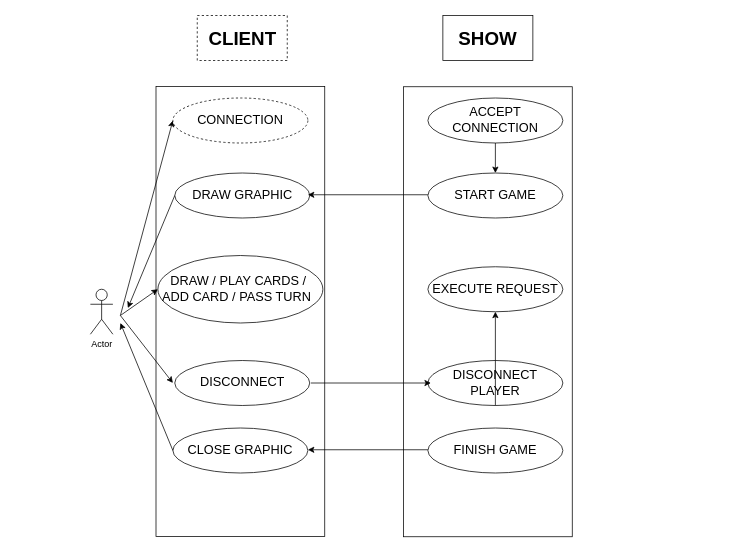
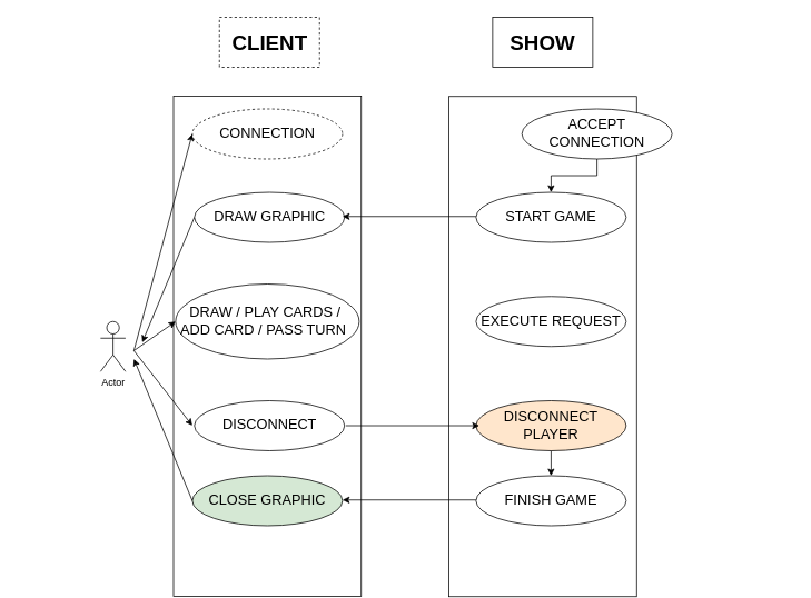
  <mxCell id="0" />
  <mxCell id="1" parent="0" />
  <mxCell id="2" value="Actor" style="shape=umlActor;verticalLabelPosition=bottom;verticalAlign=top;html=1;outlineConnect=0;" vertex="1" parent="1"><mxGeometry x="120" y="385" width="30" height="60" as="geometry" /></mxCell>
  <mxCell id="3" value="" style="rounded=0;whiteSpace=wrap;html=1;rotation=-90;" vertex="1" parent="1"><mxGeometry x="20" y="302" width="600" height="225" as="geometry" /></mxCell>
  <mxCell id="4" value="&lt;b&gt;&lt;font style=&quot;font-size: 25px;&quot;&gt;CLIENT&lt;/font&gt;&lt;/b&gt;" style="rounded=0;whiteSpace=wrap;html=1;dashed=1;" vertex="1" parent="1"><mxGeometry x="262.5" y="20" width="120" height="60" as="geometry" /></mxCell>
  <mxCell id="5" value="" style="endArrow=classic;html=1;rounded=0;entryX=0;entryY=0.5;entryDx=0;entryDy=0;" edge="1" parent="1" target="8"><mxGeometry width="50" height="50" relative="1" as="geometry"><mxPoint x="160" y="420" as="sourcePoint" /><mxPoint x="690" y="420" as="targetPoint" /></mxGeometry></mxCell>
  <mxCell id="6" value="" style="rounded=0;whiteSpace=wrap;html=1;rotation=-90;" vertex="1" parent="1"><mxGeometry x="350" y="302.5" width="600" height="225" as="geometry" /></mxCell>
  <mxCell id="7" value="&lt;span style=&quot;font-size: 25px;&quot;&gt;&lt;b&gt;SHOW&lt;/b&gt;&lt;/span&gt;" style="rounded=0;whiteSpace=wrap;html=1;" vertex="1" parent="1"><mxGeometry x="590" y="20" width="120" height="60" as="geometry" /></mxCell>
  <mxCell id="8" value="&lt;font style=&quot;font-size: 17px;&quot;&gt;CONNECTION&lt;/font&gt;" style="ellipse;whiteSpace=wrap;html=1;dashed=1;" vertex="1" parent="1"><mxGeometry x="230" y="130" width="180" height="60" as="geometry" /></mxCell>
  <mxCell id="9" style="edgeStyle=orthogonalEdgeStyle;rounded=0;orthogonalLoop=1;jettySize=auto;html=1;exitX=0.5;exitY=1;exitDx=0;exitDy=0;entryX=0.5;entryY=0;entryDx=0;entryDy=0;" edge="1" parent="1" source="10" target="11"><mxGeometry relative="1" as="geometry" /></mxCell>
- <mxCell id="10" value="&lt;font style=&quot;font-size: 17px;&quot;&gt;ACCEPT CONNECTION&lt;/font&gt;" style="ellipse;whiteSpace=wrap;html=1;" vertex="1" parent="1"><mxGeometry x="570" y="130" width="180" height="60" as="geometry" /></mxCell>
+ <mxCell id="10" value="&lt;font style=&quot;font-size: 17px;&quot;&gt;ACCEPT CONNECTION&lt;/font&gt;" style="ellipse;whiteSpace=wrap;html=1;" vertex="1" parent="1"><mxGeometry x="625" y="130" width="180" height="60" as="geometry" /></mxCell>
  <mxCell id="11" value="&lt;font style=&quot;font-size: 17px;&quot;&gt;START GAME&lt;/font&gt;" style="ellipse;whiteSpace=wrap;html=1;" vertex="1" parent="1"><mxGeometry x="570" y="230" width="180" height="60" as="geometry" /></mxCell>
  <mxCell id="12" value="&lt;font style=&quot;font-size: 17px;&quot;&gt;DRAW GRAPHIC&lt;/font&gt;" style="ellipse;whiteSpace=wrap;html=1;" vertex="1" parent="1"><mxGeometry x="232.5" y="230" width="180" height="60" as="geometry" /></mxCell>
  <mxCell id="13" value="" style="endArrow=classic;html=1;rounded=0;exitX=0;exitY=0.5;exitDx=0;exitDy=0;" edge="1" parent="1" source="12"><mxGeometry width="50" height="50" relative="1" as="geometry"><mxPoint x="560" y="470" as="sourcePoint" /><mxPoint x="170" y="410" as="targetPoint" /></mxGeometry></mxCell>
  <mxCell id="14" value="" style="endArrow=classic;html=1;rounded=0;exitX=1;exitY=0.5;exitDx=0;exitDy=0;entryX=0;entryY=0.5;entryDx=0;entryDy=0;" edge="1" parent="1"><mxGeometry width="50" height="50" relative="1" as="geometry"><mxPoint x="570" y="259" as="sourcePoint" /><mxPoint x="410" y="259" as="targetPoint" /></mxGeometry></mxCell>
  <mxCell id="15" value="&lt;font style=&quot;font-size: 17px;&quot;&gt;DRAW / PLAY CARDS /&amp;nbsp; ADD CARD / PASS TURN&amp;nbsp;&amp;nbsp;&lt;/font&gt;" style="ellipse;whiteSpace=wrap;html=1;" vertex="1" parent="1"><mxGeometry x="210" y="340" width="220" height="90" as="geometry" /></mxCell>
  <mxCell id="16" value="" style="endArrow=classic;html=1;rounded=0;entryX=0;entryY=0.5;entryDx=0;entryDy=0;" edge="1" parent="1" target="15"><mxGeometry width="50" height="50" relative="1" as="geometry"><mxPoint x="160" y="420" as="sourcePoint" /><mxPoint x="610" y="420" as="targetPoint" /></mxGeometry></mxCell>
  <mxCell id="17" value="&lt;font style=&quot;font-size: 17px;&quot;&gt;EXECUTE REQUEST&lt;/font&gt;" style="ellipse;whiteSpace=wrap;html=1;" vertex="1" parent="1"><mxGeometry x="570" y="355" width="180" height="60" as="geometry" /></mxCell>
  <mxCell id="18" value="" style="endArrow=classic;html=1;rounded=0;entryX=0.341;entryY=0.1;entryDx=0;entryDy=0;entryPerimeter=0;" edge="1" parent="1" target="3"><mxGeometry width="50" height="50" relative="1" as="geometry"><mxPoint x="160" y="420" as="sourcePoint" /><mxPoint x="180" y="510" as="targetPoint" /></mxGeometry></mxCell>
  <mxCell id="19" value="&lt;font style=&quot;font-size: 17px;&quot;&gt;DISCONNECT&lt;/font&gt;" style="ellipse;whiteSpace=wrap;html=1;" vertex="1" parent="1"><mxGeometry x="232.5" y="480" width="180" height="60" as="geometry" /></mxCell>
- <mxCell id="20" value="&lt;font style=&quot;font-size: 17px;&quot;&gt;DISCONNECT PLAYER&lt;/font&gt;" style="ellipse;whiteSpace=wrap;html=1;" vertex="1" parent="1"><mxGeometry x="570" y="480" width="180" height="60" as="geometry" /></mxCell>
+ <mxCell id="20" value="&lt;font style=&quot;font-size: 17px;&quot;&gt;DISCONNECT PLAYER&lt;/font&gt;" style="ellipse;whiteSpace=wrap;html=1;fillColor=#ffe6cc;" vertex="1" parent="1"><mxGeometry x="570" y="480" width="180" height="60" as="geometry" /></mxCell>
  <mxCell id="21" value="&lt;font style=&quot;font-size: 17px;&quot;&gt;FINISH GAME&lt;/font&gt;" style="ellipse;whiteSpace=wrap;html=1;" vertex="1" parent="1"><mxGeometry x="570" y="570" width="180" height="60" as="geometry" /></mxCell>
- <mxCell id="22" value="&lt;font style=&quot;font-size: 17px;&quot;&gt;CLOSE GRAPHIC&lt;/font&gt;" style="ellipse;whiteSpace=wrap;html=1;" vertex="1" parent="1"><mxGeometry x="230" y="570" width="180" height="60" as="geometry" /></mxCell>
+ <mxCell id="22" value="&lt;font style=&quot;font-size: 17px;&quot;&gt;CLOSE GRAPHIC&lt;/font&gt;" style="ellipse;whiteSpace=wrap;html=1;fillColor=#d5e8d4;" vertex="1" parent="1"><mxGeometry x="230" y="570" width="180" height="60" as="geometry" /></mxCell>
  <mxCell id="23" value="" style="endArrow=classic;html=1;rounded=0;exitX=0;exitY=0.5;exitDx=0;exitDy=0;" edge="1" parent="1" source="22"><mxGeometry width="50" height="50" relative="1" as="geometry"><mxPoint x="640" y="480" as="sourcePoint" /><mxPoint x="160" y="430" as="targetPoint" /></mxGeometry></mxCell>
  <mxCell id="24" value="" style="endArrow=classic;html=1;rounded=0;exitX=1;exitY=0.5;exitDx=0;exitDy=0;entryX=0;entryY=0.5;entryDx=0;entryDy=0;" edge="1" parent="1"><mxGeometry width="50" height="50" relative="1" as="geometry"><mxPoint x="414" y="510" as="sourcePoint" /><mxPoint x="574" y="510" as="targetPoint" /></mxGeometry></mxCell>
- <mxCell id="25" value="" style="endArrow=classic;html=1;rounded=0;exitX=0.5;exitY=1;exitDx=0;exitDy=0;" edge="1" parent="1" source="20" target="17"><mxGeometry width="50" height="50" relative="1" as="geometry"><mxPoint x="424" y="520" as="sourcePoint" /><mxPoint x="584" y="520" as="targetPoint" /></mxGeometry></mxCell>
+ <mxCell id="25" value="" style="endArrow=classic;html=1;rounded=0;exitX=0.5;exitY=1;exitDx=0;exitDy=0;entryX=0.5;entryY=0;entryDx=0;entryDy=0;" edge="1" parent="1" source="20" target="21"><mxGeometry width="50" height="50" relative="1" as="geometry"><mxPoint x="424" y="520" as="sourcePoint" /><mxPoint x="584" y="520" as="targetPoint" /></mxGeometry></mxCell>
  <mxCell id="26" value="" style="endArrow=classic;html=1;rounded=0;exitX=1;exitY=0.5;exitDx=0;exitDy=0;entryX=0;entryY=0.5;entryDx=0;entryDy=0;" edge="1" parent="1"><mxGeometry width="50" height="50" relative="1" as="geometry"><mxPoint x="570" y="599" as="sourcePoint" /><mxPoint x="410" y="599" as="targetPoint" /></mxGeometry></mxCell>
